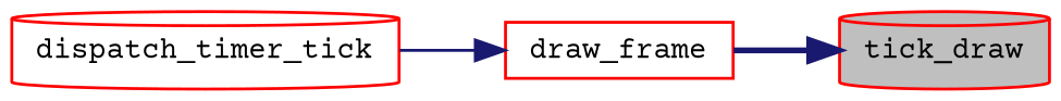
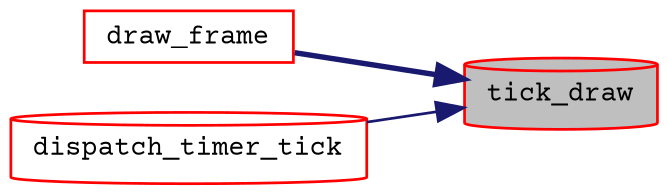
  digraph {
    fontname="Courier Prime"
    rankdir=RL
    node [color=red fillcolor=white fontname="Courier Prime" fontsize=10 shape=cylinder style=filled]
    edge [color=midnightblue dir=back fontname="Courier Prime" fontsize=10 labelfontname=Helvetica labelfontsize=10]
    n1 [fillcolor=grey75 fontcolor=black height=0.2 label=tick_draw width=0.4]
    n2 [height=0.2 label=draw_frame shape=box width=0.4]
    n3 [height=0.2 label=dispatch_timer_tick width=0.4]
    n1 -> n2 [style=bold]
-   n2 -> n3 [style=solid]
+   n1 -> n3 [style=solid]
  }
